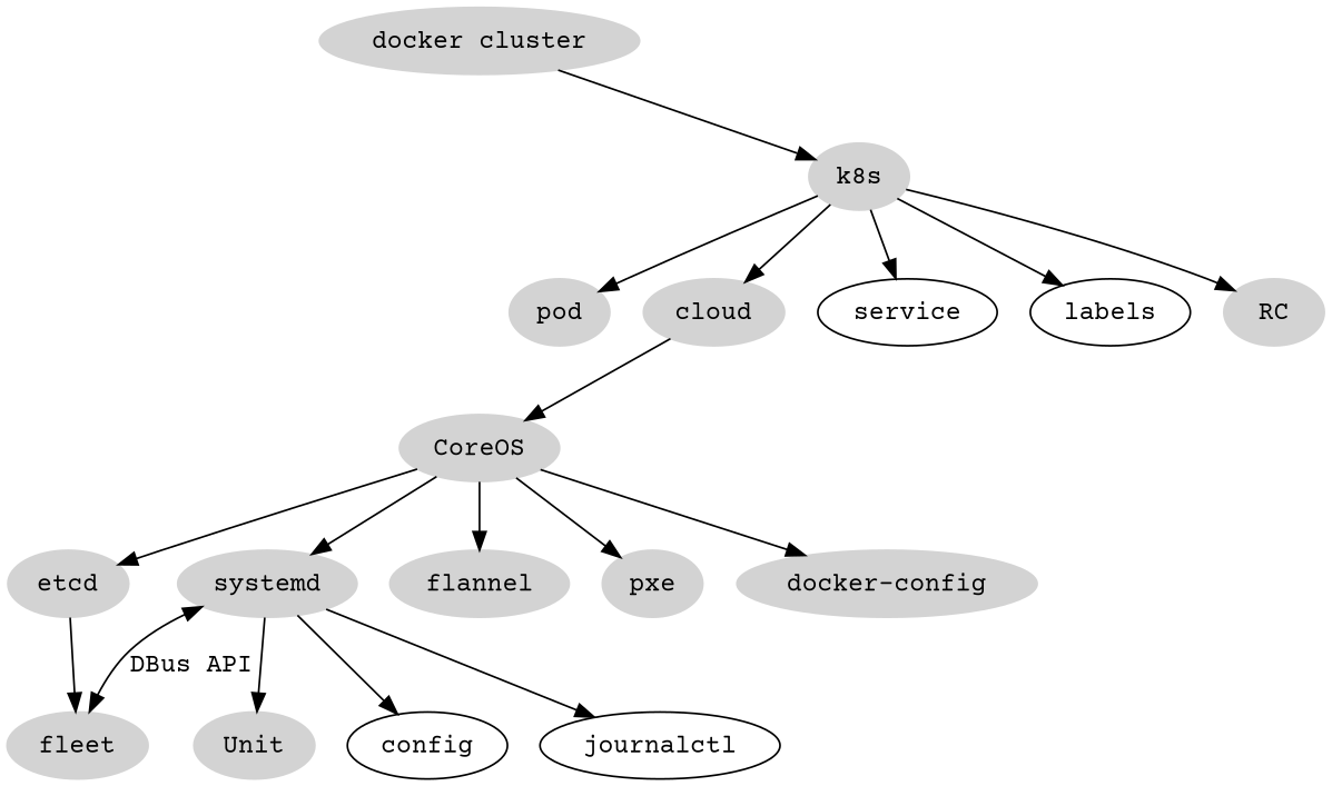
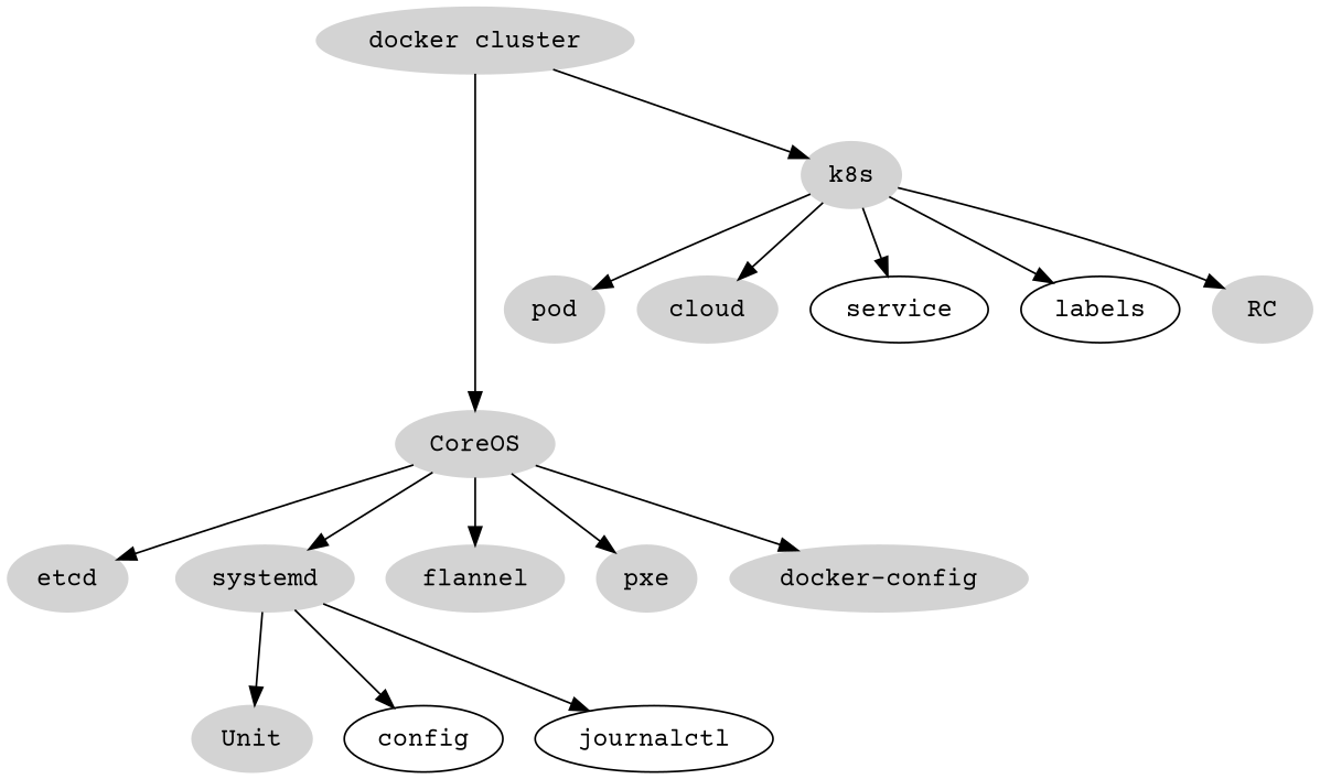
  digraph {
    fontname="Courier Prime"
    node [color=lightgray fontname="Courier Prime" style=filled]
    edge [fontname="Courier Prime"]
    n1 [label="docker cluster"]
    CoreOS
    k8s
    etcd
    systemd
    flannel
    pxe
    n8 [label="docker-config"]
    pod
    n10 [label=cloud]
    service [color="" style=""]
    labels [color="" style=""]
    RC
-   fleet
    Unit
    n16 [label=config color="" style=""]
    journalctl [color="" style=""]
-   n10 -> CoreOS
+   n1 -> CoreOS
    n1 -> k8s
    CoreOS -> etcd
    CoreOS -> systemd
    CoreOS -> flannel
    CoreOS -> pxe
    CoreOS -> n8
    k8s -> pod
    k8s -> n10
    k8s -> service
    k8s -> labels
    k8s -> RC
-   etcd -> fleet
-   systemd -> fleet [dir=both label="DBus API"]
    systemd -> Unit
    systemd -> n16
    systemd -> journalctl
  }
